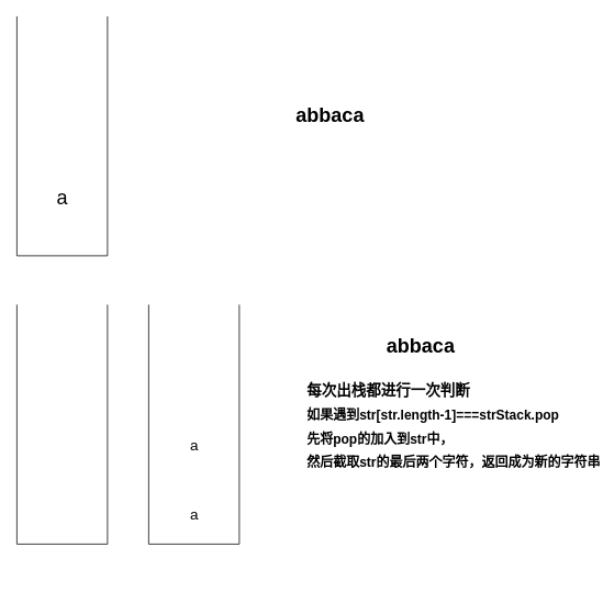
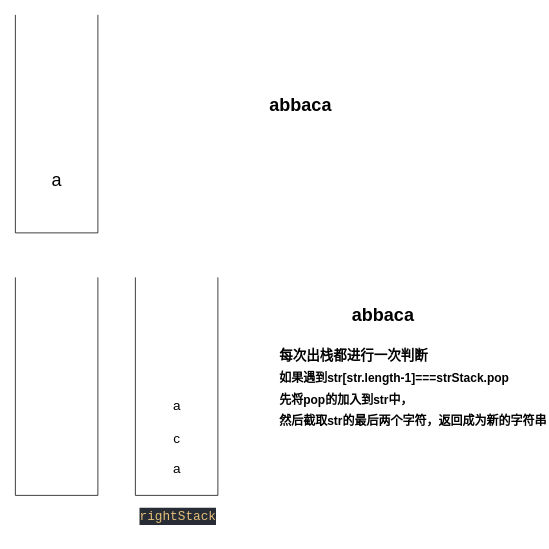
  <mxCell id="0" />
  <mxCell id="1" parent="0" />
  <mxCell id="2" value="" style="shape=partialRectangle;whiteSpace=wrap;html=1;bottom=1;right=1;left=1;top=0;fillColor=none;routingCenterX=-0.5;" parent="1" vertex="1"><mxGeometry x="20" y="370" width="110" height="290" as="geometry" /></mxCell>
  <mxCell id="3" value="abbaca" style="text;strokeColor=none;fillColor=none;html=1;fontSize=24;fontStyle=1;verticalAlign=middle;align=center;" parent="1" vertex="1"><mxGeometry x="460" y="400" width="100" height="40" as="geometry" /></mxCell>
  <mxCell id="4" value="&lt;div style=&quot;text-align: left&quot;&gt;&lt;span&gt;&lt;font style=&quot;font-size: 18px&quot;&gt;每次出栈都进行一次判断&lt;/font&gt;&lt;/span&gt;&lt;/div&gt;&lt;div style=&quot;text-align: left&quot;&gt;&lt;span&gt;&lt;font size=&quot;3&quot;&gt;如果遇到str[str.length-1]===strStack.pop&lt;/font&gt;&lt;/span&gt;&lt;/div&gt;&lt;div style=&quot;text-align: left&quot;&gt;&lt;span&gt;&lt;font size=&quot;3&quot;&gt;先将pop的加入到str中，&lt;/font&gt;&lt;/span&gt;&lt;/div&gt;&lt;div style=&quot;text-align: left&quot;&gt;&lt;span style=&quot;font-size: medium&quot;&gt;然后截取str的最后两个字符，返回成为新的字符串&lt;/span&gt;&lt;/div&gt;" style="text;strokeColor=none;fillColor=none;html=1;fontSize=24;fontStyle=1;verticalAlign=middle;align=center;" parent="1" vertex="1"><mxGeometry x="390" y="440" width="320" height="150" as="geometry" /></mxCell>
  <mxCell id="5" value="" style="shape=partialRectangle;whiteSpace=wrap;html=1;bottom=1;right=1;left=1;top=0;fillColor=none;routingCenterX=-0.5;" parent="1" vertex="1"><mxGeometry x="180" y="370" width="110" height="290" as="geometry" /></mxCell>
+ <mxCell id="6" value="&lt;div style=&quot;color: rgb(171, 178, 191); background-color: rgb(40, 44, 52); font-family: consolas, &amp;quot;courier new&amp;quot;, monospace; font-size: 17px; line-height: 23px;&quot;&gt;&lt;div&gt;&lt;span style=&quot;color: #e5c07b&quot;&gt;rightStack&lt;/span&gt;&lt;/div&gt;&lt;/div&gt;" style="text;whiteSpace=wrap;html=1;fontSize=18;" parent="1" vertex="1"><mxGeometry x="184" y="670" width="120" height="40" as="geometry" /></mxCell>
  <mxCell id="7" value="a" style="text;html=1;resizable=0;autosize=1;align=center;verticalAlign=middle;points=[];fillColor=none;strokeColor=none;rounded=0;fontSize=18;" parent="1" vertex="1"><mxGeometry x="220" y="610" width="30" height="30" as="geometry" /></mxCell>
+ <mxCell id="8" value="c" style="text;html=1;resizable=0;autosize=1;align=center;verticalAlign=middle;points=[];fillColor=none;strokeColor=none;rounded=0;fontSize=18;" parent="1" vertex="1"><mxGeometry x="225" y="570" width="20" height="30" as="geometry" /></mxCell>
  <mxCell id="9" value="a" style="text;html=1;resizable=0;autosize=1;align=center;verticalAlign=middle;points=[];fillColor=none;strokeColor=none;rounded=0;fontSize=18;" parent="1" vertex="1"><mxGeometry x="220" y="525" width="30" height="30" as="geometry" /></mxCell>
  <mxCell id="10" value="" style="shape=partialRectangle;whiteSpace=wrap;html=1;bottom=1;right=1;left=1;top=0;fillColor=none;routingCenterX=-0.5;" vertex="1" parent="1"><mxGeometry x="20" y="20" width="110" height="290" as="geometry" /></mxCell>
  <mxCell id="11" value="abbaca" style="text;strokeColor=none;fillColor=none;html=1;fontSize=24;fontStyle=1;verticalAlign=middle;align=center;" vertex="1" parent="1"><mxGeometry x="350" y="120" width="100" height="40" as="geometry" /></mxCell>
  <mxCell id="12" value="&lt;font style=&quot;font-size: 24px&quot;&gt;a&lt;/font&gt;" style="text;html=1;resizable=0;autosize=1;align=center;verticalAlign=middle;points=[];fillColor=none;strokeColor=none;rounded=0;" vertex="1" parent="1"><mxGeometry x="60" y="230" width="30" height="20" as="geometry" /></mxCell>
